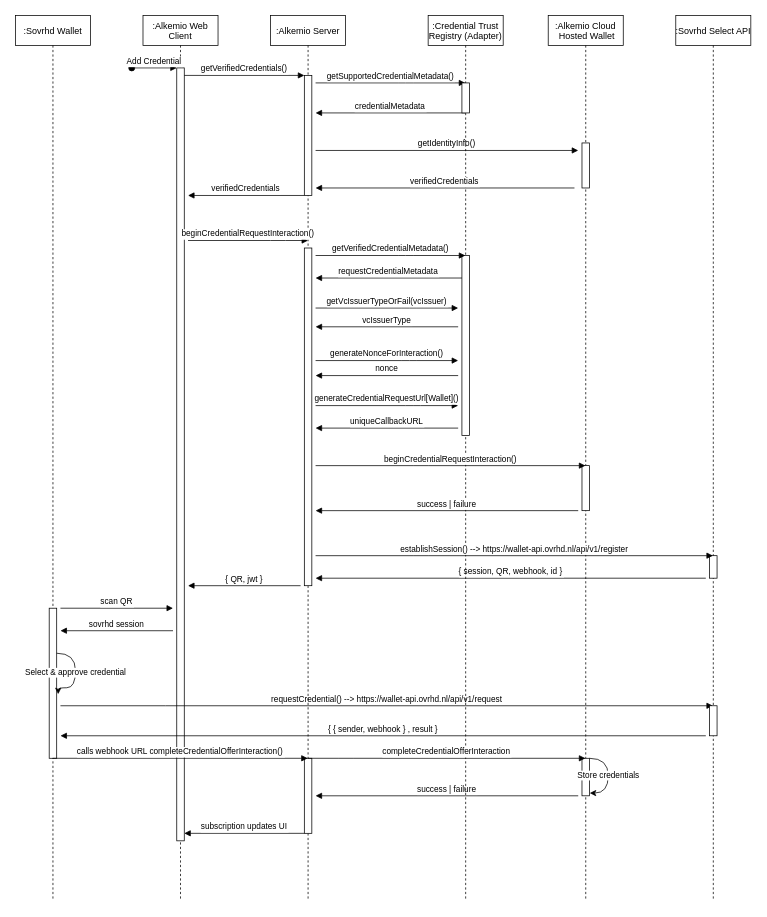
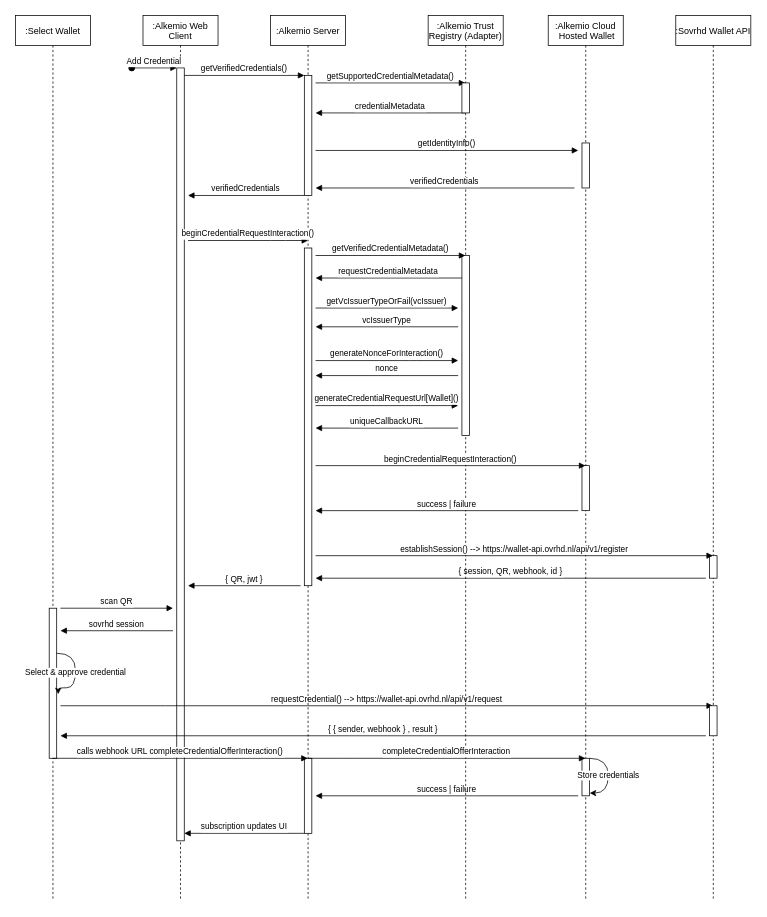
  <mxCell id="0" />
  <mxCell id="1" parent="0" />
  <mxCell id="2" value=":Alkemio Web&#10;Client" style="shape=umlLifeline;perimeter=lifelinePerimeter;container=1;collapsible=0;recursiveResize=0;rounded=0;shadow=0;strokeWidth=1;" parent="1" vertex="1"><mxGeometry x="190" y="20" width="100" height="1180" as="geometry" /></mxCell>
  <mxCell id="3" value="" style="points=[];perimeter=orthogonalPerimeter;rounded=0;shadow=0;strokeWidth=1;" parent="2" vertex="1"><mxGeometry x="45" y="70" width="10" height="1030" as="geometry" /></mxCell>
  <mxCell id="4" value="Add Credential" style="verticalAlign=bottom;startArrow=oval;endArrow=block;startSize=8;shadow=0;strokeWidth=1;" parent="2" target="3" edge="1"><mxGeometry relative="1" as="geometry"><mxPoint x="-15" y="70" as="sourcePoint" /></mxGeometry></mxCell>
  <mxCell id="5" value="sovrhd session" style="verticalAlign=bottom;endArrow=block;shadow=0;strokeWidth=1;" edge="1" parent="2"><mxGeometry relative="1" as="geometry"><mxPoint x="40" y="820.0" as="sourcePoint" /><mxPoint x="-110" y="820.0" as="targetPoint" /></mxGeometry></mxCell>
  <mxCell id="6" value="requestCredential() --&gt; https://wallet-api.ovrhd.nl/api/v1/request" style="verticalAlign=bottom;endArrow=block;shadow=0;strokeWidth=1;" edge="1" parent="2" target="16"><mxGeometry relative="1" as="geometry"><mxPoint x="-110" y="920.0" as="sourcePoint" /><mxPoint x="419.5" y="920.0" as="targetPoint" /><Array as="points"><mxPoint x="30" y="920" /></Array></mxGeometry></mxCell>
  <mxCell id="7" value=":Alkemio Server" style="shape=umlLifeline;perimeter=lifelinePerimeter;container=1;collapsible=0;recursiveResize=0;rounded=0;shadow=0;strokeWidth=1;" parent="1" vertex="1"><mxGeometry x="360" y="20" width="100" height="1180" as="geometry" /></mxCell>
  <mxCell id="8" value="" style="points=[];perimeter=orthogonalPerimeter;rounded=0;shadow=0;strokeWidth=1;" parent="7" vertex="1"><mxGeometry x="45" y="80" width="10" height="160" as="geometry" /></mxCell>
  <mxCell id="9" value="getSupportedCredentialMetadata()" style="verticalAlign=bottom;endArrow=block;shadow=0;strokeWidth=1;" parent="7" target="27" edge="1"><mxGeometry relative="1" as="geometry"><mxPoint x="60" y="90.0" as="sourcePoint" /><mxPoint x="230" y="90.0" as="targetPoint" /><Array as="points"><mxPoint x="180" y="90" /></Array></mxGeometry></mxCell>
  <mxCell id="10" value="getIdentityInfo()" style="verticalAlign=bottom;endArrow=block;shadow=0;strokeWidth=1;" parent="7" edge="1"><mxGeometry relative="1" as="geometry"><mxPoint x="60" y="180.0" as="sourcePoint" /><mxPoint x="410" y="180" as="targetPoint" /></mxGeometry></mxCell>
  <mxCell id="11" value="generateCredentialRequestUrl[Wallet]()" style="verticalAlign=bottom;endArrow=block;shadow=0;strokeWidth=1;" parent="7" edge="1"><mxGeometry relative="1" as="geometry"><mxPoint x="60" y="520" as="sourcePoint" /><mxPoint x="250" y="520" as="targetPoint" /><Array as="points"><mxPoint x="190" y="520" /></Array></mxGeometry></mxCell>
  <mxCell id="12" value="" style="points=[];perimeter=orthogonalPerimeter;rounded=0;shadow=0;strokeWidth=1;" parent="7" vertex="1"><mxGeometry x="45" y="310" width="10" height="450" as="geometry" /></mxCell>
  <mxCell id="13" value="" style="points=[];perimeter=orthogonalPerimeter;rounded=0;shadow=0;strokeWidth=1;" vertex="1" parent="7"><mxGeometry x="45" y="990" width="10" height="100" as="geometry" /></mxCell>
  <mxCell id="14" value="subscription updates UI" style="verticalAlign=bottom;endArrow=block;shadow=0;strokeWidth=1;" edge="1" parent="7"><mxGeometry relative="1" as="geometry"><mxPoint x="45" y="1090" as="sourcePoint" /><mxPoint x="-115" y="1090" as="targetPoint" /></mxGeometry></mxCell>
  <mxCell id="15" value="getVerifiedCredentials()" style="verticalAlign=bottom;endArrow=block;entryX=0;entryY=0;shadow=0;strokeWidth=1;" parent="1" source="3" target="8" edge="1"><mxGeometry relative="1" as="geometry"><mxPoint x="345" y="100" as="sourcePoint" /><mxPoint as="offset" /></mxGeometry></mxCell>
- <mxCell id="16" value=":Sovrhd Select API" style="shape=umlLifeline;perimeter=lifelinePerimeter;container=1;collapsible=0;recursiveResize=0;rounded=0;shadow=0;strokeWidth=1;" parent="1" vertex="1"><mxGeometry x="900" y="20" width="100" height="1180" as="geometry" /></mxCell>
+ <mxCell id="16" value=":Sovrhd Wallet API" style="shape=umlLifeline;perimeter=lifelinePerimeter;container=1;collapsible=0;recursiveResize=0;rounded=0;shadow=0;strokeWidth=1;" parent="1" vertex="1"><mxGeometry x="900" y="20" width="100" height="1180" as="geometry" /></mxCell>
  <mxCell id="17" value="" style="points=[];perimeter=orthogonalPerimeter;rounded=0;shadow=0;strokeWidth=1;" vertex="1" parent="16"><mxGeometry x="45" y="720" width="10" height="30" as="geometry" /></mxCell>
  <mxCell id="18" value="" style="points=[];perimeter=orthogonalPerimeter;rounded=0;shadow=0;strokeWidth=1;" vertex="1" parent="16"><mxGeometry x="45" y="920" width="10" height="40" as="geometry" /></mxCell>
  <mxCell id="19" value=":Alkemio Cloud&#10; Hosted Wallet" style="shape=umlLifeline;perimeter=lifelinePerimeter;container=1;collapsible=0;recursiveResize=0;rounded=0;shadow=0;strokeWidth=1;" parent="1" vertex="1"><mxGeometry x="730" y="20" width="100" height="1180" as="geometry" /></mxCell>
  <mxCell id="20" value="" style="points=[];perimeter=orthogonalPerimeter;rounded=0;shadow=0;strokeWidth=1;" parent="19" vertex="1"><mxGeometry x="45" y="170" width="10" height="60" as="geometry" /></mxCell>
  <mxCell id="21" value="" style="points=[];perimeter=orthogonalPerimeter;rounded=0;shadow=0;strokeWidth=1;" parent="19" vertex="1"><mxGeometry x="45" y="600" width="10" height="60" as="geometry" /></mxCell>
  <mxCell id="22" value="{ session, QR, webhook, id }" style="verticalAlign=bottom;endArrow=block;shadow=0;strokeWidth=1;" edge="1" parent="19"><mxGeometry relative="1" as="geometry"><mxPoint x="210" y="750" as="sourcePoint" /><mxPoint x="-310" y="750" as="targetPoint" /></mxGeometry></mxCell>
  <mxCell id="23" value="" style="points=[];perimeter=orthogonalPerimeter;rounded=0;shadow=0;strokeWidth=1;" vertex="1" parent="19"><mxGeometry x="45" y="990" width="10" height="50" as="geometry" /></mxCell>
  <mxCell id="24" value="Store credentials" style="endArrow=classic;html=1;rounded=0;edgeStyle=orthogonalEdgeStyle;curved=1;entryX=1.033;entryY=0.665;entryDx=0;entryDy=0;entryPerimeter=0;" edge="1" parent="19"><mxGeometry width="50" height="50" relative="1" as="geometry"><mxPoint x="55" y="990.0" as="sourcePoint" /><mxPoint x="55.33" y="1036.4" as="targetPoint" /><Array as="points"><mxPoint x="80" y="990" /><mxPoint x="80" y="1036" /></Array></mxGeometry></mxCell>
  <mxCell id="25" value="success | failure" style="verticalAlign=bottom;endArrow=block;shadow=0;strokeWidth=1;" edge="1" parent="19"><mxGeometry relative="1" as="geometry"><mxPoint x="40" y="1040.0" as="sourcePoint" /><mxPoint x="-310" y="1040" as="targetPoint" /></mxGeometry></mxCell>
  <mxCell id="26" value="credentialMetadata" style="verticalAlign=bottom;endArrow=block;entryX=1;entryY=0;shadow=0;strokeWidth=1;" parent="1" source="27" edge="1"><mxGeometry relative="1" as="geometry"><mxPoint x="585" y="150" as="sourcePoint" /><mxPoint x="420" y="150" as="targetPoint" /></mxGeometry></mxCell>
- <mxCell id="27" value=":Credential Trust &#10;Registry (Adapter)" style="shape=umlLifeline;perimeter=lifelinePerimeter;container=1;collapsible=0;recursiveResize=0;rounded=0;shadow=0;strokeWidth=1;" parent="1" vertex="1"><mxGeometry x="570" y="20" width="100" height="1180" as="geometry" /></mxCell>
+ <mxCell id="27" value=":Alkemio Trust &#10;Registry (Adapter)" style="shape=umlLifeline;perimeter=lifelinePerimeter;container=1;collapsible=0;recursiveResize=0;rounded=0;shadow=0;strokeWidth=1;" parent="1" vertex="1"><mxGeometry x="570" y="20" width="100" height="1180" as="geometry" /></mxCell>
  <mxCell id="28" value="" style="points=[];perimeter=orthogonalPerimeter;rounded=0;shadow=0;strokeWidth=1;" parent="27" vertex="1"><mxGeometry x="45" y="90" width="10" height="40" as="geometry" /></mxCell>
  <mxCell id="29" value="" style="points=[];perimeter=orthogonalPerimeter;rounded=0;shadow=0;strokeWidth=1;" parent="27" vertex="1"><mxGeometry x="45" y="320" width="10" height="240" as="geometry" /></mxCell>
  <mxCell id="30" value="requestCredentialMetadata" style="verticalAlign=bottom;endArrow=block;shadow=0;strokeWidth=1;" parent="27" edge="1"><mxGeometry relative="1" as="geometry"><mxPoint x="45" y="350" as="sourcePoint" /><mxPoint x="-150" y="350" as="targetPoint" /></mxGeometry></mxCell>
  <mxCell id="31" value="verifiedCredentials" style="verticalAlign=bottom;endArrow=block;shadow=0;strokeWidth=1;" parent="1" edge="1"><mxGeometry relative="1" as="geometry"><mxPoint x="405" y="260" as="sourcePoint" /><mxPoint x="250" y="260" as="targetPoint" /></mxGeometry></mxCell>
  <mxCell id="32" value="beginCredentialRequestInteraction()" style="verticalAlign=bottom;endArrow=block;shadow=0;strokeWidth=1;" parent="1" edge="1"><mxGeometry relative="1" as="geometry"><mxPoint x="250" y="320" as="sourcePoint" /><mxPoint x="410" y="320" as="targetPoint" /><Array as="points"><mxPoint x="370" y="320" /></Array></mxGeometry></mxCell>
  <mxCell id="33" value="getVerifiedCredentialMetadata()" style="verticalAlign=bottom;endArrow=block;shadow=0;strokeWidth=1;" parent="1" target="27" edge="1"><mxGeometry relative="1" as="geometry"><mxPoint x="420" y="340" as="sourcePoint" /><mxPoint x="590" y="340" as="targetPoint" /><Array as="points"><mxPoint x="540" y="340" /></Array></mxGeometry></mxCell>
  <mxCell id="34" value="verifiedCredentials" style="verticalAlign=bottom;endArrow=block;shadow=0;strokeWidth=1;" parent="1" edge="1"><mxGeometry relative="1" as="geometry"><mxPoint x="765" y="250" as="sourcePoint" /><mxPoint x="420" y="250" as="targetPoint" /></mxGeometry></mxCell>
  <mxCell id="35" value="getVcIssuerTypeOrFail(vcIssuer)" style="verticalAlign=bottom;endArrow=block;shadow=0;strokeWidth=1;" parent="1" edge="1"><mxGeometry relative="1" as="geometry"><mxPoint x="420" y="410" as="sourcePoint" /><mxPoint x="610" y="410" as="targetPoint" /><Array as="points"><mxPoint x="545" y="410" /></Array></mxGeometry></mxCell>
  <mxCell id="36" value="vcIssuerType" style="verticalAlign=bottom;endArrow=block;shadow=0;strokeWidth=1;" parent="1" edge="1"><mxGeometry relative="1" as="geometry"><mxPoint x="610" y="435" as="sourcePoint" /><mxPoint x="420" y="435" as="targetPoint" /></mxGeometry></mxCell>
  <mxCell id="37" value="generateNonceForInteraction()" style="verticalAlign=bottom;endArrow=block;shadow=0;strokeWidth=1;" parent="1" edge="1"><mxGeometry relative="1" as="geometry"><mxPoint x="420" y="480" as="sourcePoint" /><mxPoint x="610" y="480" as="targetPoint" /><Array as="points"><mxPoint x="545" y="480" /></Array></mxGeometry></mxCell>
  <mxCell id="38" value="nonce" style="verticalAlign=bottom;endArrow=block;shadow=0;strokeWidth=1;" parent="1" edge="1"><mxGeometry relative="1" as="geometry"><mxPoint x="610" y="500" as="sourcePoint" /><mxPoint x="420" y="500" as="targetPoint" /></mxGeometry></mxCell>
  <mxCell id="39" value="uniqueCallbackURL" style="verticalAlign=bottom;endArrow=block;shadow=0;strokeWidth=1;" parent="1" edge="1"><mxGeometry relative="1" as="geometry"><mxPoint x="610" y="570" as="sourcePoint" /><mxPoint x="420" y="570" as="targetPoint" /></mxGeometry></mxCell>
  <mxCell id="40" value="beginCredentialRequestInteraction()" style="verticalAlign=bottom;endArrow=block;shadow=0;strokeWidth=1;" parent="1" target="19" edge="1"><mxGeometry relative="1" as="geometry"><mxPoint x="420" y="620" as="sourcePoint" /><mxPoint x="620" y="620" as="targetPoint" /><Array as="points"><mxPoint x="560" y="620" /></Array></mxGeometry></mxCell>
  <mxCell id="41" value="success | failure" style="verticalAlign=bottom;endArrow=block;shadow=0;strokeWidth=1;" edge="1" parent="1"><mxGeometry relative="1" as="geometry"><mxPoint x="770" y="680" as="sourcePoint" /><mxPoint x="420" y="680" as="targetPoint" /></mxGeometry></mxCell>
  <mxCell id="42" value="establishSession() --&gt; https://wallet-api.ovrhd.nl/api/v1/register" style="verticalAlign=bottom;endArrow=block;shadow=0;strokeWidth=1;" edge="1" parent="1" target="16"><mxGeometry relative="1" as="geometry"><mxPoint x="420" y="740" as="sourcePoint" /><mxPoint x="759.5" y="740" as="targetPoint" /><Array as="points"><mxPoint x="560" y="740" /></Array></mxGeometry></mxCell>
  <mxCell id="43" value="{ QR, jwt }" style="verticalAlign=bottom;endArrow=block;shadow=0;strokeWidth=1;" edge="1" parent="1"><mxGeometry relative="1" as="geometry"><mxPoint x="400" y="780" as="sourcePoint" /><mxPoint x="250" y="780" as="targetPoint" /></mxGeometry></mxCell>
- <mxCell id="44" value=":Sovrhd Wallet" style="shape=umlLifeline;perimeter=lifelinePerimeter;container=1;collapsible=0;recursiveResize=0;rounded=0;shadow=0;strokeWidth=1;" vertex="1" parent="1"><mxGeometry x="20" y="20" width="100" height="1180" as="geometry" /></mxCell>
+ <mxCell id="44" value=":Select Wallet" style="shape=umlLifeline;perimeter=lifelinePerimeter;container=1;collapsible=0;recursiveResize=0;rounded=0;shadow=0;strokeWidth=1;" vertex="1" parent="1"><mxGeometry x="20" y="20" width="100" height="1180" as="geometry" /></mxCell>
  <mxCell id="45" value="" style="points=[];perimeter=orthogonalPerimeter;rounded=0;shadow=0;strokeWidth=1;" vertex="1" parent="44"><mxGeometry x="45" y="790" width="10" height="200" as="geometry" /></mxCell>
  <mxCell id="46" value="Select &amp;amp; approve credential" style="endArrow=classic;html=1;rounded=0;edgeStyle=orthogonalEdgeStyle;curved=1;entryX=1.2;entryY=0.573;entryDx=0;entryDy=0;entryPerimeter=0;" edge="1" parent="44" target="45"><mxGeometry width="50" height="50" relative="1" as="geometry"><mxPoint x="55" y="850" as="sourcePoint" /><mxPoint x="60" y="910" as="targetPoint" /><Array as="points"><mxPoint x="80" y="850" /><mxPoint x="80" y="896" /><mxPoint x="57" y="896" /></Array></mxGeometry></mxCell>
  <mxCell id="47" value="scan QR" style="verticalAlign=bottom;endArrow=block;shadow=0;strokeWidth=1;" edge="1" parent="1"><mxGeometry relative="1" as="geometry"><mxPoint x="80" y="810" as="sourcePoint" /><mxPoint as="offset" /><mxPoint x="230" y="810" as="targetPoint" /></mxGeometry></mxCell>
  <mxCell id="48" value="calls webhook URL completeCredentialOfferInteraction()" style="verticalAlign=bottom;endArrow=block;shadow=0;strokeWidth=1;" edge="1" parent="1" source="44" target="7"><mxGeometry relative="1" as="geometry"><mxPoint x="80" y="970" as="sourcePoint" /><mxPoint as="offset" /><mxPoint x="230" y="970" as="targetPoint" /><Array as="points"><mxPoint x="120" y="1010" /></Array></mxGeometry></mxCell>
  <mxCell id="49" value="completeCredentialOfferInteraction" style="verticalAlign=bottom;endArrow=block;shadow=0;strokeWidth=1;" edge="1" parent="1" source="7" target="19"><mxGeometry relative="1" as="geometry"><mxPoint x="420" y="980" as="sourcePoint" /><mxPoint as="offset" /><mxPoint x="570" y="980" as="targetPoint" /><Array as="points"><mxPoint x="460" y="1010" /></Array></mxGeometry></mxCell>
  <mxCell id="50" value="{ { sender, webhook } , result }" style="verticalAlign=bottom;endArrow=block;shadow=0;strokeWidth=1;" edge="1" parent="1"><mxGeometry relative="1" as="geometry"><mxPoint x="940" y="980" as="sourcePoint" /><mxPoint x="80" y="980" as="targetPoint" /></mxGeometry></mxCell>
